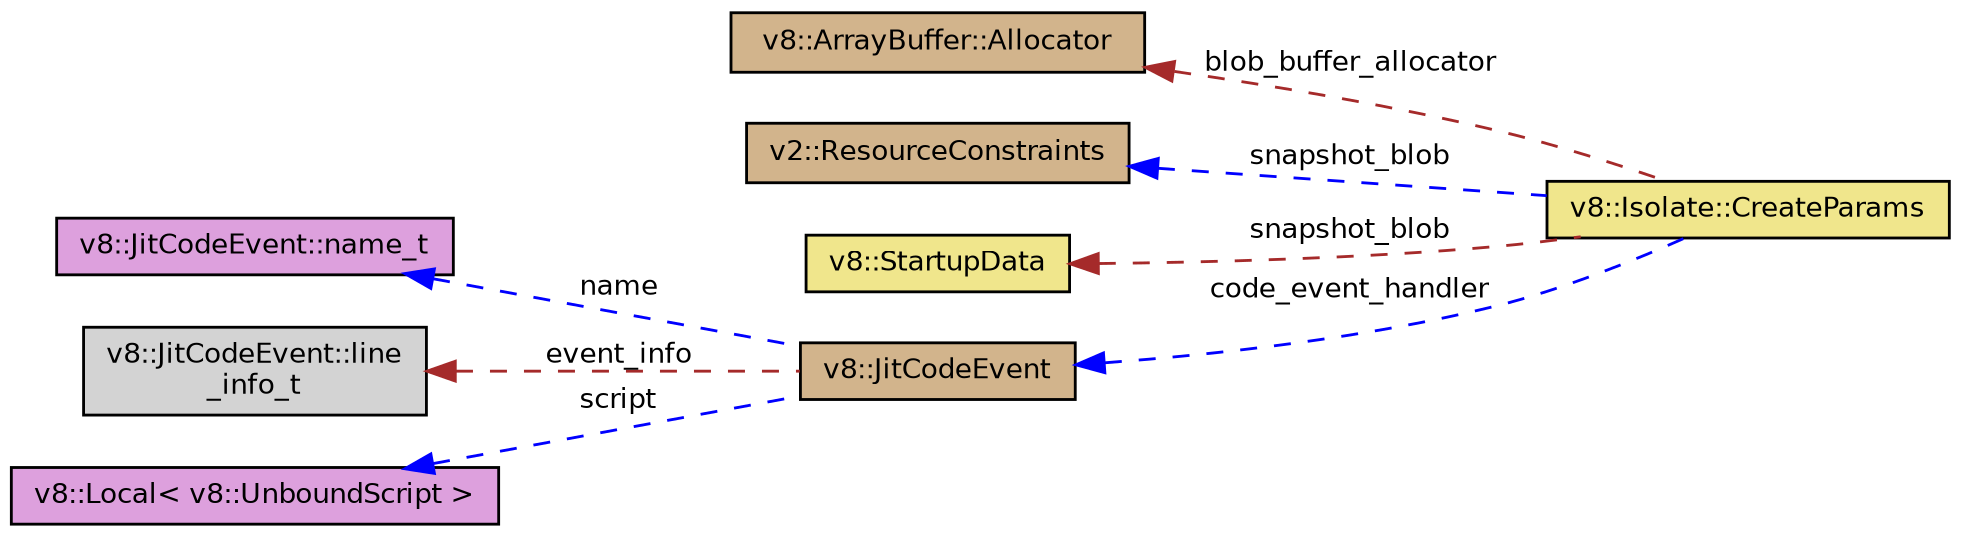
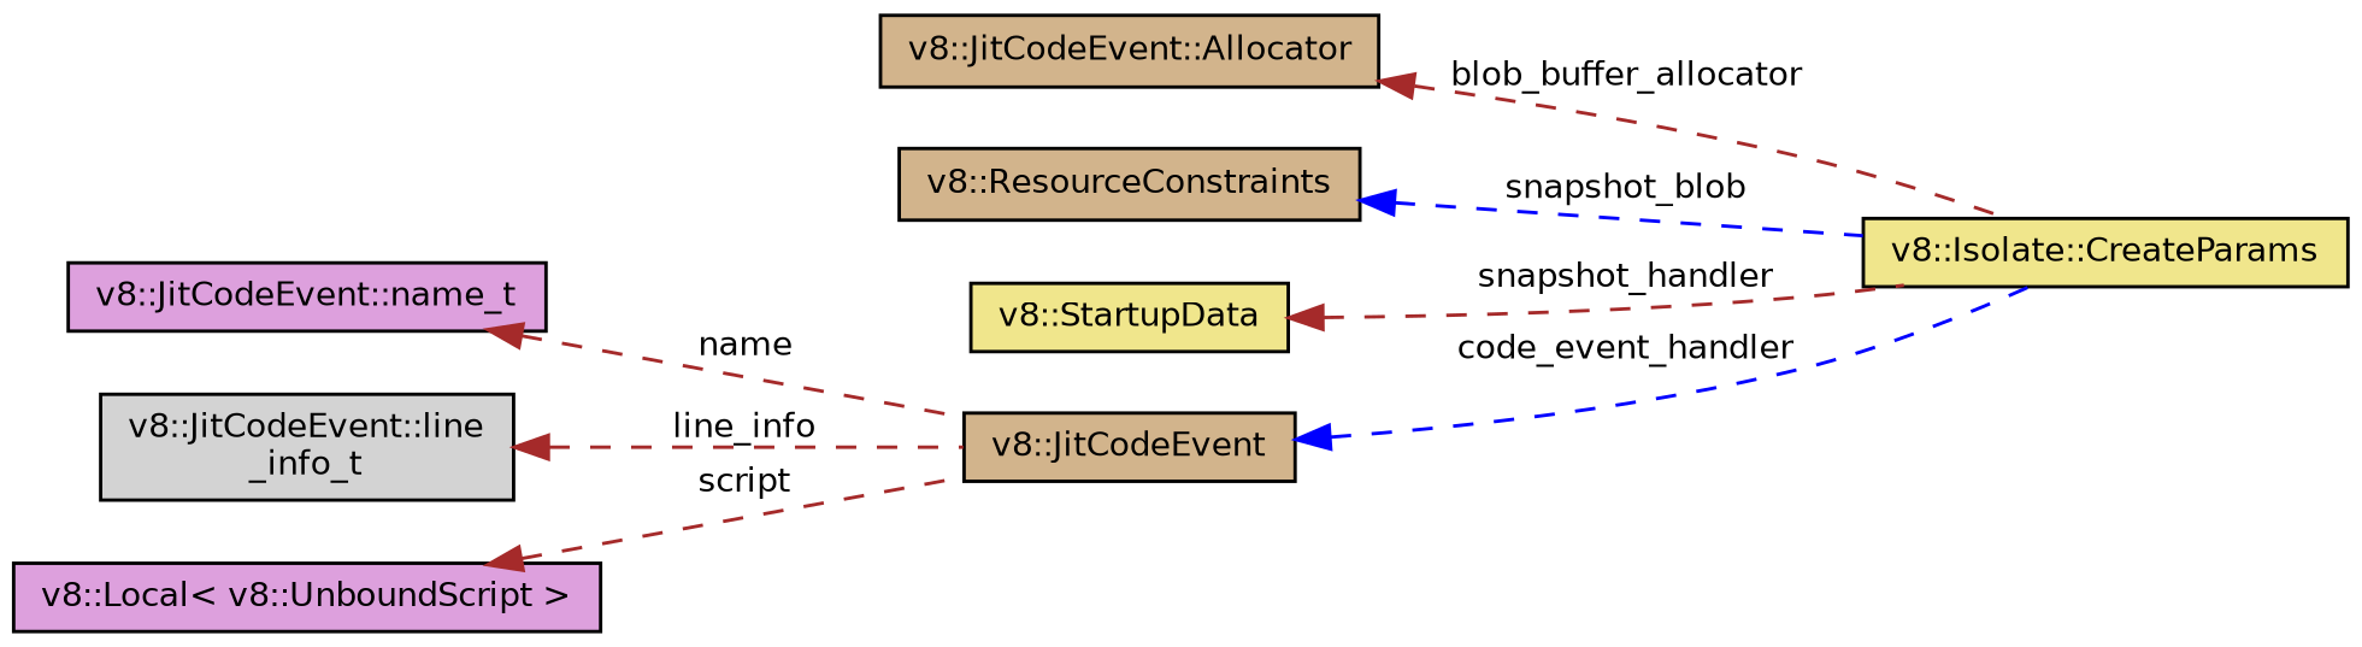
  digraph {
    rankdir=LR
    node [color=black fillcolor=tan fontname=Helvetica fontsize=10 shape=record style=filled]
    edge [color=brown dir=back fontname=Helvetica fontsize=10 labelfontname=Helvetica labelfontsize=10 style=dashed]
    n1 [fillcolor=khaki fontcolor=black height=0.2 label="v8::Isolate::CreateParams" width=0.4]
-   n2 [height=0.2 label="v8::ArrayBuffer::Allocator" width=0.4]
-   n3 [height=0.2 label="v2::ResourceConstraints" width=0.4]
+   n2 [height=0.2 label="v8::JitCodeEvent::Allocator" width=0.4]
+   n3 [height=0.2 label="v8::ResourceConstraints" width=0.4]
    n4 [fillcolor=khaki height=0.2 label="v8::StartupData" width=0.4]
    n5 [height=0.2 label="v8::JitCodeEvent" width=0.4]
    n6 [fillcolor=plum height=0.2 label="v8::JitCodeEvent::name_t" width=0.4]
    n7 [fillcolor=lightgrey height=0.2 label="v8::JitCodeEvent::line\l_info_t" width=0.4]
    n8 [fillcolor=plum height=0.2 label="v8::Local\< v8::UnboundScript \>" width=0.4]
    n2 -> n1 [label=" blob_buffer_allocator"]
    n3 -> n1 [color=blue label=" snapshot_blob"]
-   n4 -> n1 [label=" snapshot_blob"]
+   n4 -> n1 [label=" snapshot_handler"]
    n5 -> n1 [color=blue label=" code_event_handler"]
-   n6 -> n5 [color=blue label=" name"]
-   n7 -> n5 [label=" event_info"]
-   n8 -> n5 [color=blue label=" script"]
+   n6 -> n5 [label=" name"]
+   n7 -> n5 [label=" line_info"]
+   n8 -> n5 [label=" script"]
  }
